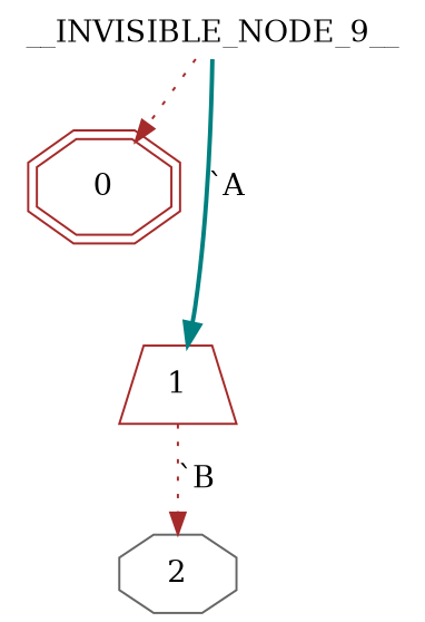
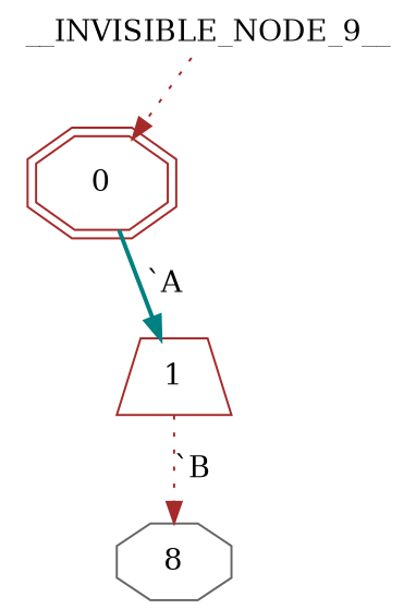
  digraph {
    node [color=gray40 shape=octagon]
    edge [arrowhead=normal color=brown style=dotted]
    n1 [height=.0 label=__INVISIBLE_NODE_9__ shape=none width=.0]
    0 [color=brown peripheries=2]
    1 [color=brown shape=trapezium]
-   2
+   2 [label=8]
    n1 -> 0
-   n1 -> 1 [color=teal label="`A" style=bold]
+   0 -> 1 [color=teal label="`A" style=bold]
    1 -> 2 [label="`B"]
  }
